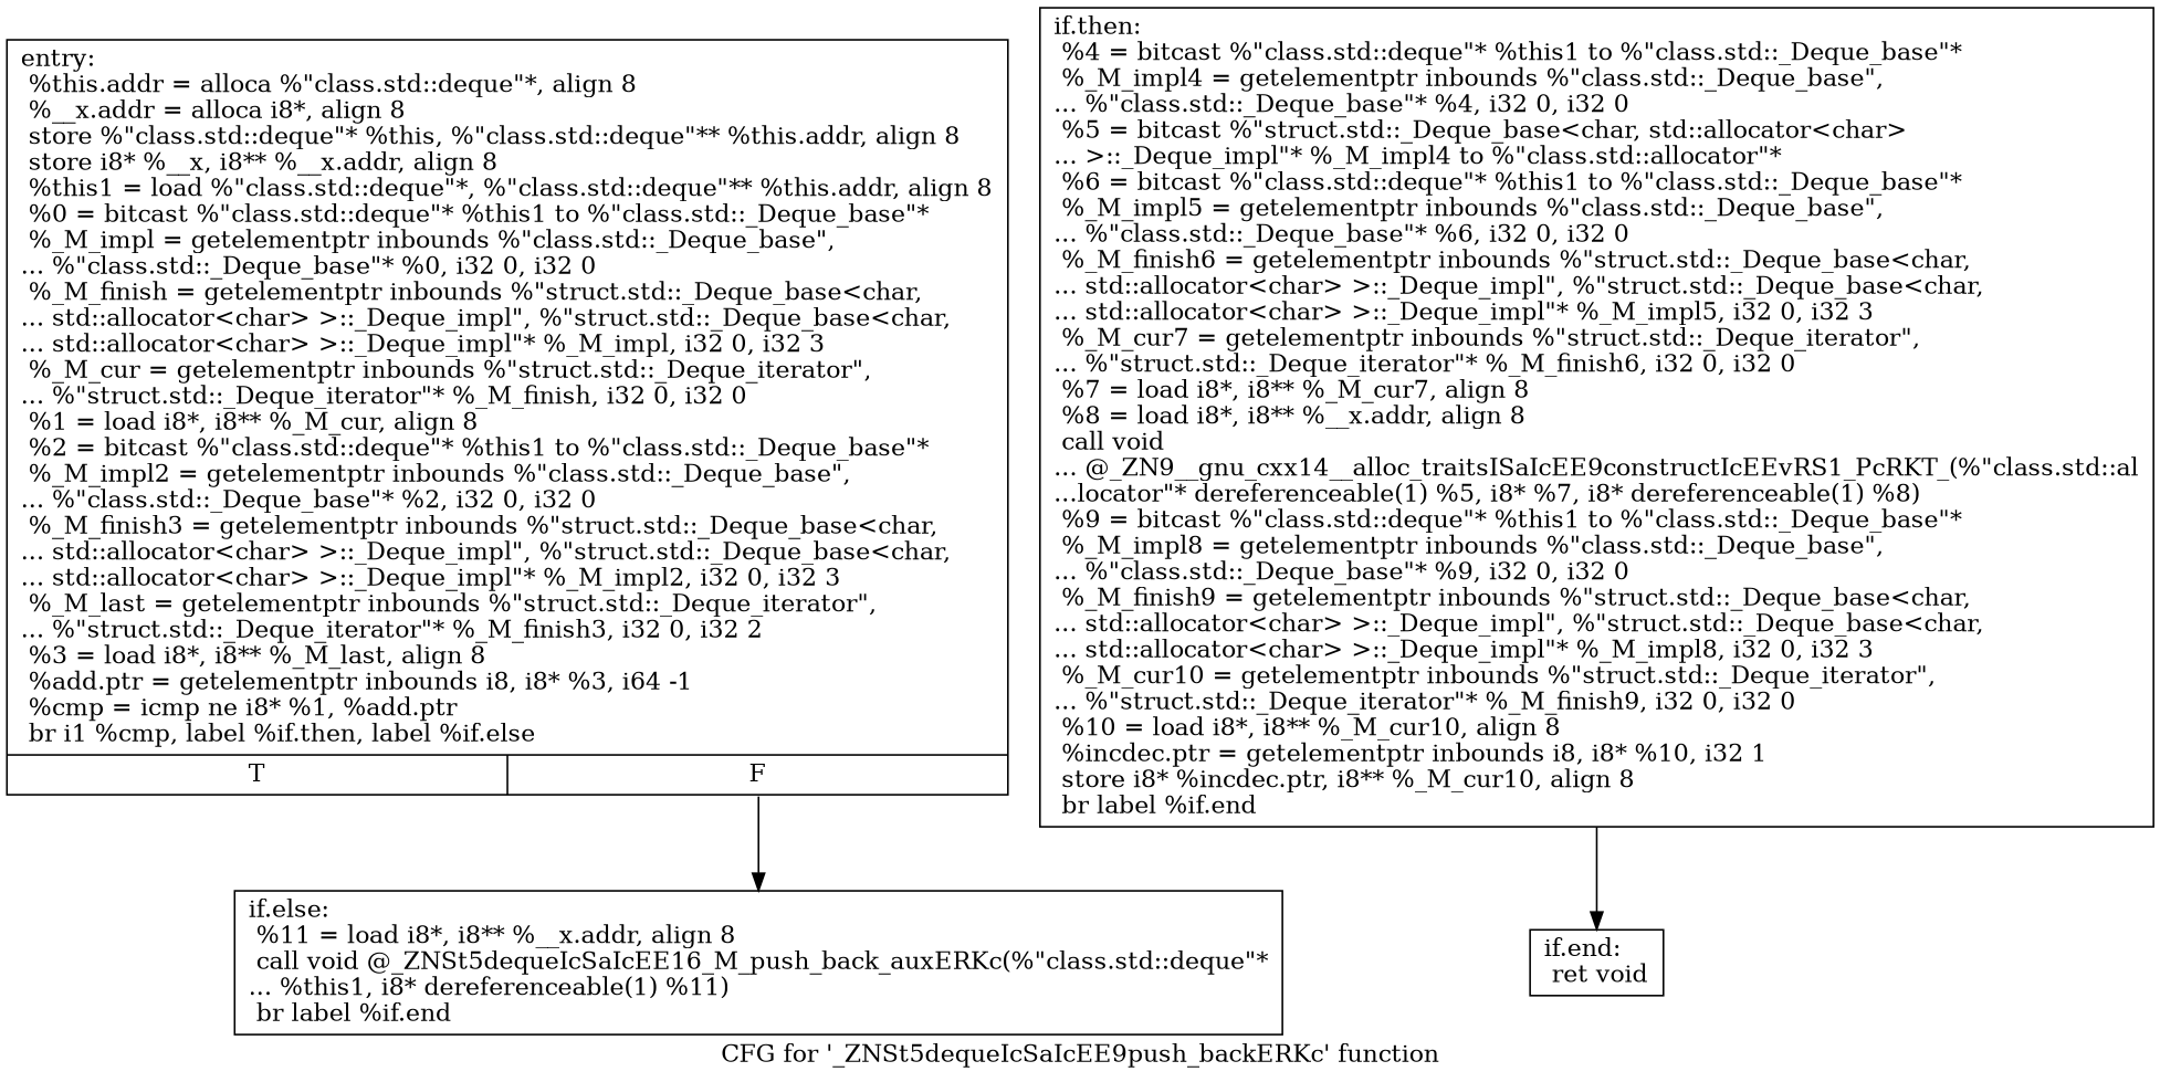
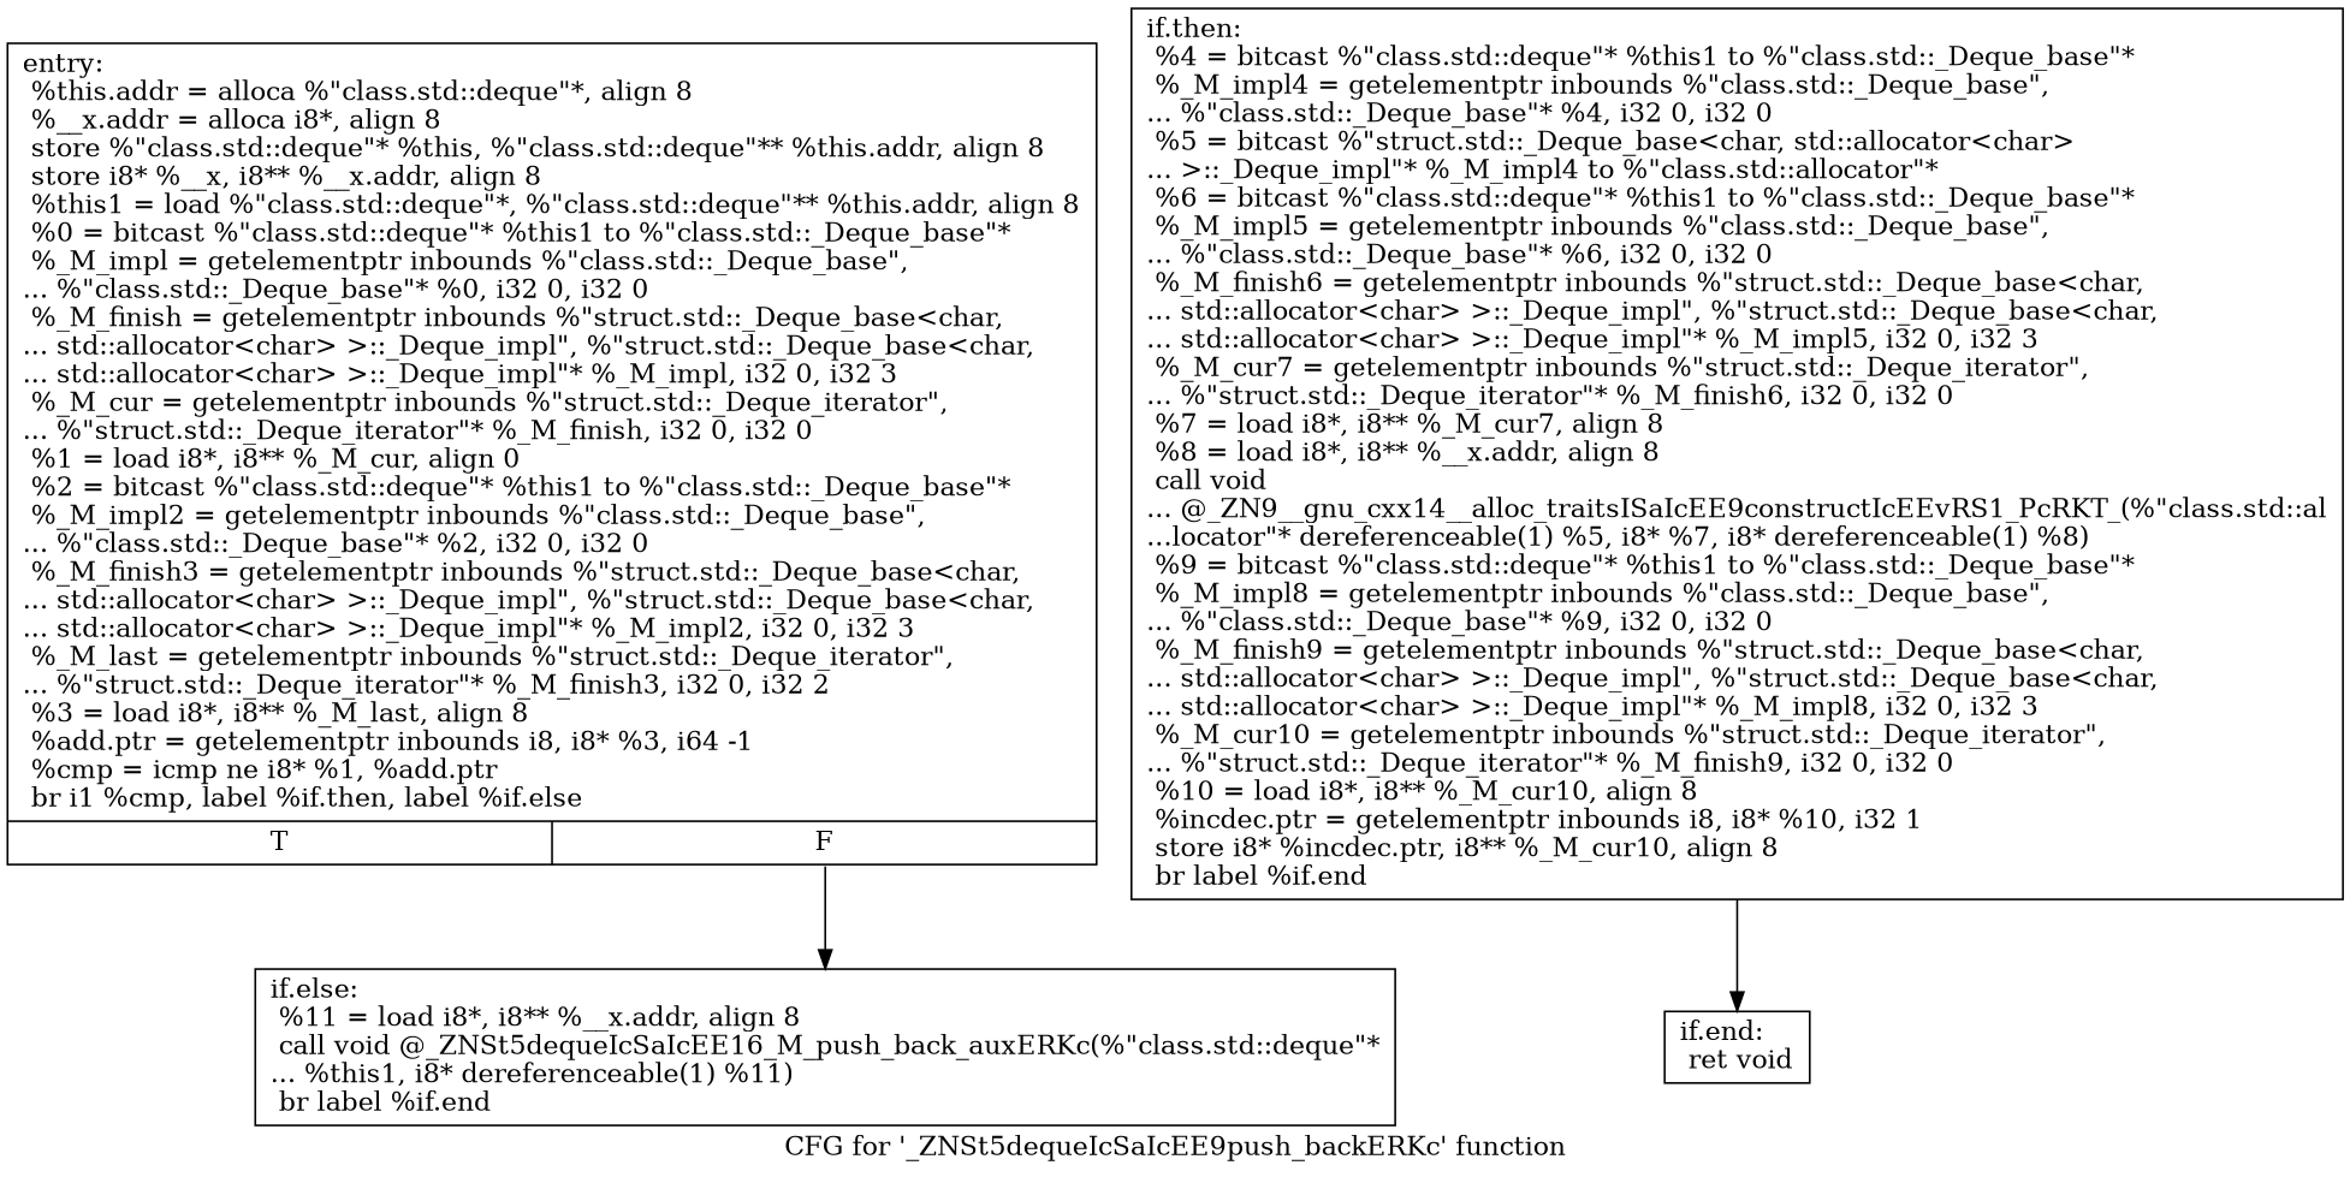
  digraph {
    label="CFG for '_ZNSt5dequeIcSaIcEE9push_backERKc' function"
    node [shape=record]
-   n1 [label="{entry:\l  %this.addr = alloca %\"class.std::deque\"*, align 8\l  %__x.addr = alloca i8*, align 8\l  store %\"class.std::deque\"* %this, %\"class.std::deque\"** %this.addr, align 8\l  store i8* %__x, i8** %__x.addr, align 8\l  %this1 = load %\"class.std::deque\"*, %\"class.std::deque\"** %this.addr, align 8\l  %0 = bitcast %\"class.std::deque\"* %this1 to %\"class.std::_Deque_base\"*\l  %_M_impl = getelementptr inbounds %\"class.std::_Deque_base\",\l... %\"class.std::_Deque_base\"* %0, i32 0, i32 0\l  %_M_finish = getelementptr inbounds %\"struct.std::_Deque_base\<char,\l... std::allocator\<char\> \>::_Deque_impl\", %\"struct.std::_Deque_base\<char,\l... std::allocator\<char\> \>::_Deque_impl\"* %_M_impl, i32 0, i32 3\l  %_M_cur = getelementptr inbounds %\"struct.std::_Deque_iterator\",\l... %\"struct.std::_Deque_iterator\"* %_M_finish, i32 0, i32 0\l  %1 = load i8*, i8** %_M_cur, align 8\l  %2 = bitcast %\"class.std::deque\"* %this1 to %\"class.std::_Deque_base\"*\l  %_M_impl2 = getelementptr inbounds %\"class.std::_Deque_base\",\l... %\"class.std::_Deque_base\"* %2, i32 0, i32 0\l  %_M_finish3 = getelementptr inbounds %\"struct.std::_Deque_base\<char,\l... std::allocator\<char\> \>::_Deque_impl\", %\"struct.std::_Deque_base\<char,\l... std::allocator\<char\> \>::_Deque_impl\"* %_M_impl2, i32 0, i32 3\l  %_M_last = getelementptr inbounds %\"struct.std::_Deque_iterator\",\l... %\"struct.std::_Deque_iterator\"* %_M_finish3, i32 0, i32 2\l  %3 = load i8*, i8** %_M_last, align 8\l  %add.ptr = getelementptr inbounds i8, i8* %3, i64 -1\l  %cmp = icmp ne i8* %1, %add.ptr\l  br i1 %cmp, label %if.then, label %if.else\l|{<s0>T|<s1>F}}"]
+   n1 [label="{entry:\l  %this.addr = alloca %\"class.std::deque\"*, align 8\l  %__x.addr = alloca i8*, align 8\l  store %\"class.std::deque\"* %this, %\"class.std::deque\"** %this.addr, align 8\l  store i8* %__x, i8** %__x.addr, align 8\l  %this1 = load %\"class.std::deque\"*, %\"class.std::deque\"** %this.addr, align 8\l  %0 = bitcast %\"class.std::deque\"* %this1 to %\"class.std::_Deque_base\"*\l  %_M_impl = getelementptr inbounds %\"class.std::_Deque_base\",\l... %\"class.std::_Deque_base\"* %0, i32 0, i32 0\l  %_M_finish = getelementptr inbounds %\"struct.std::_Deque_base\<char,\l... std::allocator\<char\> \>::_Deque_impl\", %\"struct.std::_Deque_base\<char,\l... std::allocator\<char\> \>::_Deque_impl\"* %_M_impl, i32 0, i32 3\l  %_M_cur = getelementptr inbounds %\"struct.std::_Deque_iterator\",\l... %\"struct.std::_Deque_iterator\"* %_M_finish, i32 0, i32 0\l  %1 = load i8*, i8** %_M_cur, align 0\l  %2 = bitcast %\"class.std::deque\"* %this1 to %\"class.std::_Deque_base\"*\l  %_M_impl2 = getelementptr inbounds %\"class.std::_Deque_base\",\l... %\"class.std::_Deque_base\"* %2, i32 0, i32 0\l  %_M_finish3 = getelementptr inbounds %\"struct.std::_Deque_base\<char,\l... std::allocator\<char\> \>::_Deque_impl\", %\"struct.std::_Deque_base\<char,\l... std::allocator\<char\> \>::_Deque_impl\"* %_M_impl2, i32 0, i32 3\l  %_M_last = getelementptr inbounds %\"struct.std::_Deque_iterator\",\l... %\"struct.std::_Deque_iterator\"* %_M_finish3, i32 0, i32 2\l  %3 = load i8*, i8** %_M_last, align 8\l  %add.ptr = getelementptr inbounds i8, i8* %3, i64 -1\l  %cmp = icmp ne i8* %1, %add.ptr\l  br i1 %cmp, label %if.then, label %if.else\l|{<s0>T|<s1>F}}"]
    n2 [label="{if.else:                                          \l  %11 = load i8*, i8** %__x.addr, align 8\l  call void @_ZNSt5dequeIcSaIcEE16_M_push_back_auxERKc(%\"class.std::deque\"*\l... %this1, i8* dereferenceable(1) %11)\l  br label %if.end\l}"]
    n3 [label="{if.then:                                          \l  %4 = bitcast %\"class.std::deque\"* %this1 to %\"class.std::_Deque_base\"*\l  %_M_impl4 = getelementptr inbounds %\"class.std::_Deque_base\",\l... %\"class.std::_Deque_base\"* %4, i32 0, i32 0\l  %5 = bitcast %\"struct.std::_Deque_base\<char, std::allocator\<char\>\l... \>::_Deque_impl\"* %_M_impl4 to %\"class.std::allocator\"*\l  %6 = bitcast %\"class.std::deque\"* %this1 to %\"class.std::_Deque_base\"*\l  %_M_impl5 = getelementptr inbounds %\"class.std::_Deque_base\",\l... %\"class.std::_Deque_base\"* %6, i32 0, i32 0\l  %_M_finish6 = getelementptr inbounds %\"struct.std::_Deque_base\<char,\l... std::allocator\<char\> \>::_Deque_impl\", %\"struct.std::_Deque_base\<char,\l... std::allocator\<char\> \>::_Deque_impl\"* %_M_impl5, i32 0, i32 3\l  %_M_cur7 = getelementptr inbounds %\"struct.std::_Deque_iterator\",\l... %\"struct.std::_Deque_iterator\"* %_M_finish6, i32 0, i32 0\l  %7 = load i8*, i8** %_M_cur7, align 8\l  %8 = load i8*, i8** %__x.addr, align 8\l  call void\l... @_ZN9__gnu_cxx14__alloc_traitsISaIcEE9constructIcEEvRS1_PcRKT_(%\"class.std::al\l...locator\"* dereferenceable(1) %5, i8* %7, i8* dereferenceable(1) %8)\l  %9 = bitcast %\"class.std::deque\"* %this1 to %\"class.std::_Deque_base\"*\l  %_M_impl8 = getelementptr inbounds %\"class.std::_Deque_base\",\l... %\"class.std::_Deque_base\"* %9, i32 0, i32 0\l  %_M_finish9 = getelementptr inbounds %\"struct.std::_Deque_base\<char,\l... std::allocator\<char\> \>::_Deque_impl\", %\"struct.std::_Deque_base\<char,\l... std::allocator\<char\> \>::_Deque_impl\"* %_M_impl8, i32 0, i32 3\l  %_M_cur10 = getelementptr inbounds %\"struct.std::_Deque_iterator\",\l... %\"struct.std::_Deque_iterator\"* %_M_finish9, i32 0, i32 0\l  %10 = load i8*, i8** %_M_cur10, align 8\l  %incdec.ptr = getelementptr inbounds i8, i8* %10, i32 1\l  store i8* %incdec.ptr, i8** %_M_cur10, align 8\l  br label %if.end\l}"]
    n4 [label="{if.end:                                           \l  ret void\l}"]
    n1 -> n2 [tailport=s1]
    n3 -> n4
  }
